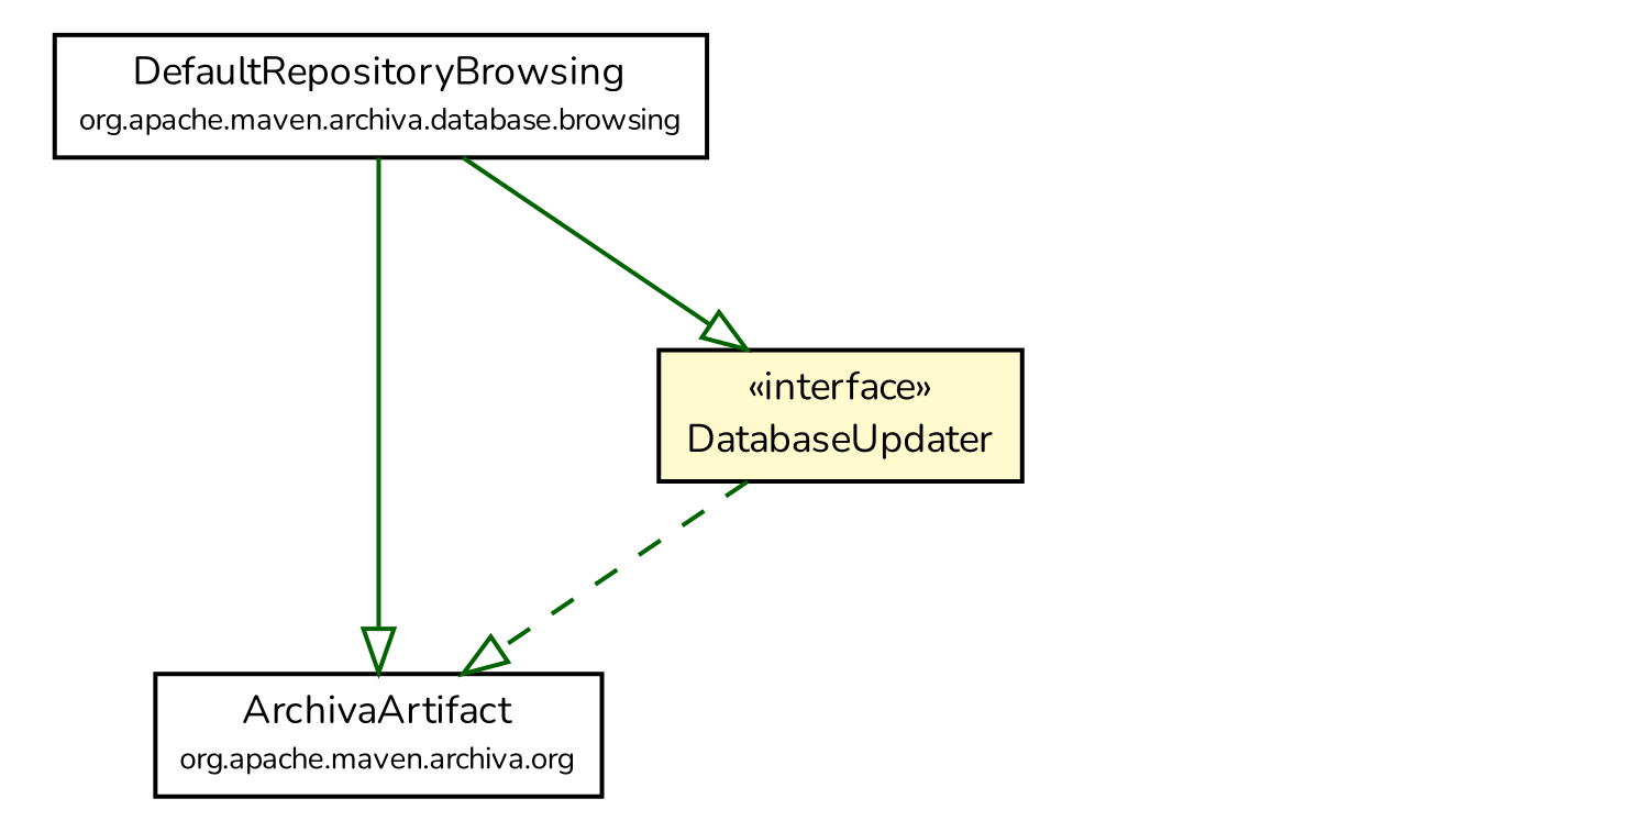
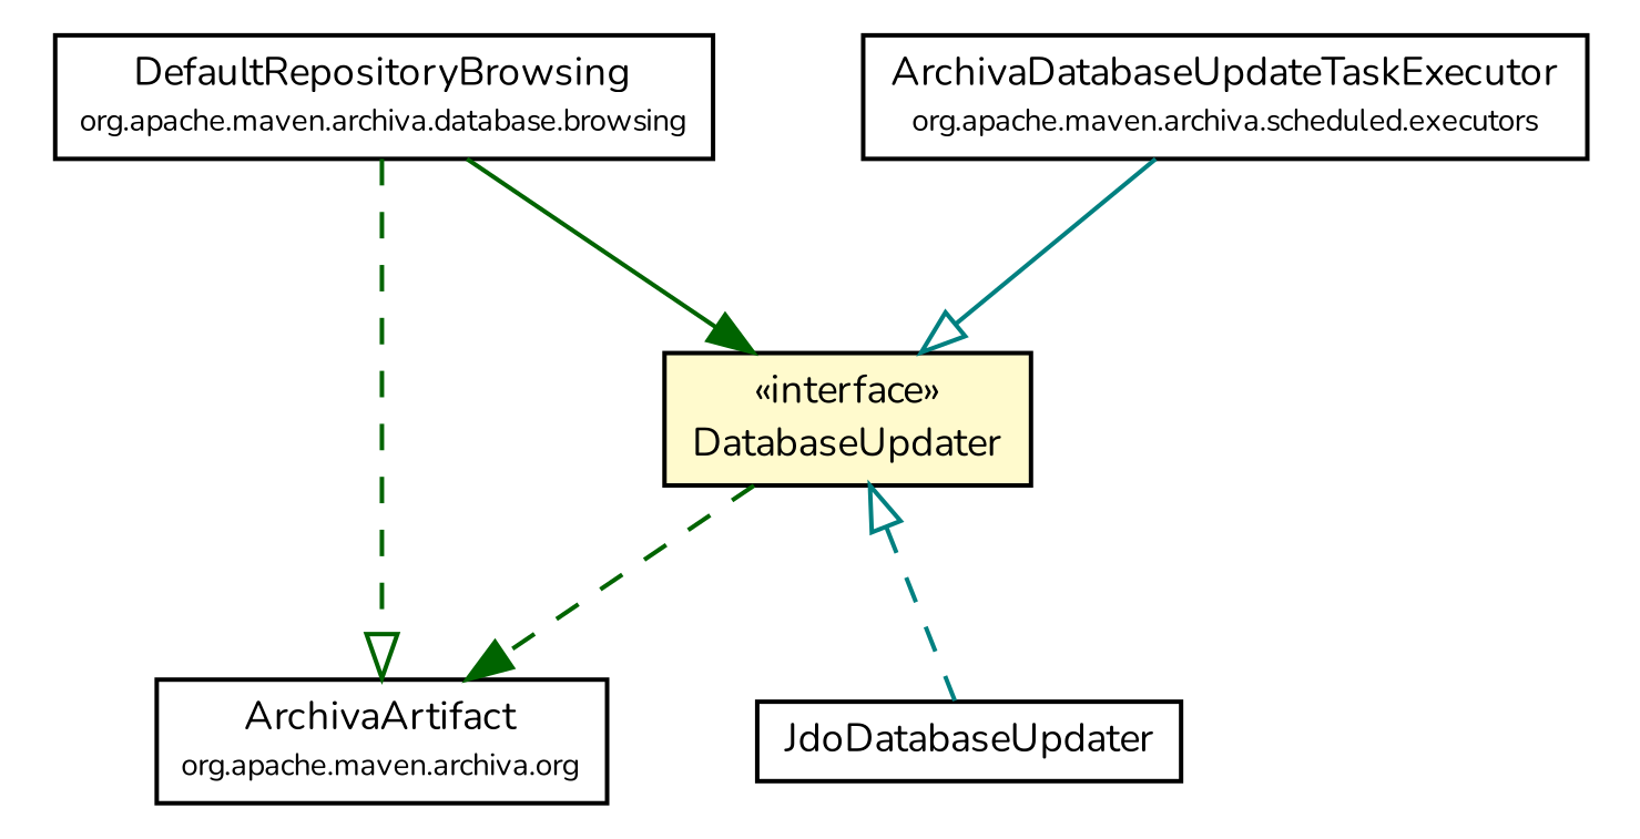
  digraph {
    fontname=Nunito
    node [fontcolor=black fontname=Nunito fontsize=9.0 shape=plaintext]
    edge [arrowhead=onormal color=darkgreen fontcolor=black fontname=Nunito fontsize=10.0 headport=p labelfontname=Helvetica labelfontsize=10 style=dashed tailport=p]
    n1 [label=<<table border="0" cellborder="1" cellspacing="0" cellpadding="2" port="p" href="../../model/ArchivaArtifact.html"> 		<tr><td><table border="0" cellspacing="0" cellpadding="1"> 			<tr><td> ArchivaArtifact </td></tr> 			<tr><td><font point-size="7.0"> org.apache.maven.archiva.org </font></td></tr> 		</table></td></tr> 		</table>>]
    n2 [label=<<table border="0" cellborder="1" cellspacing="0" cellpadding="2" port="p" href="../browsing/DefaultRepositoryBrowsing.html"> 		<tr><td><table border="0" cellspacing="0" cellpadding="1"> 			<tr><td> DefaultRepositoryBrowsing </td></tr> 			<tr><td><font point-size="7.0"> org.apache.maven.archiva.database.browsing </font></td></tr> 		</table></td></tr> 		</table>>]
    n3 [label=<<table border="0" cellborder="1" cellspacing="0" cellpadding="2" port="p" bgcolor="lemonChiffon" href="./DatabaseUpdater.html"> 		<tr><td><table border="0" cellspacing="0" cellpadding="1"> 			<tr><td> &laquo;interface&raquo; </td></tr> 			<tr><td> DatabaseUpdater </td></tr> 		</table></td></tr> 		</table>>]
-   n2 -> n1 [style=solid]
-   n2 -> n3 [style=""]
-   n3 -> n1
+   n4 [label=<<table border="0" cellborder="1" cellspacing="0" cellpadding="2" port="p" href="./JdoDatabaseUpdater.html"> 		<tr><td><table border="0" cellspacing="0" cellpadding="1"> 			<tr><td> JdoDatabaseUpdater </td></tr> 		</table></td></tr> 		</table>>]
+   n5 [label=<<table border="0" cellborder="1" cellspacing="0" cellpadding="2" port="p" href="../../scheduled/executors/ArchivaDatabaseUpdateTaskExecutor.html"> 		<tr><td><table border="0" cellspacing="0" cellpadding="1"> 			<tr><td> ArchivaDatabaseUpdateTaskExecutor </td></tr> 			<tr><td><font point-size="7.0"> org.apache.maven.archiva.scheduled.executors </font></td></tr> 		</table></td></tr> 		</table>>]
+   n2 -> n1
+   n2 -> n3 [arrowhead=normal style=""]
+   n3 -> n1 [arrowhead=normal]
+   n3 -> n4 [arrowtail=empty color=teal dir=back fontsize=10 arrowhead="" fontcolor=""]
+   n5 -> n3 [color=teal style=""]
  }
